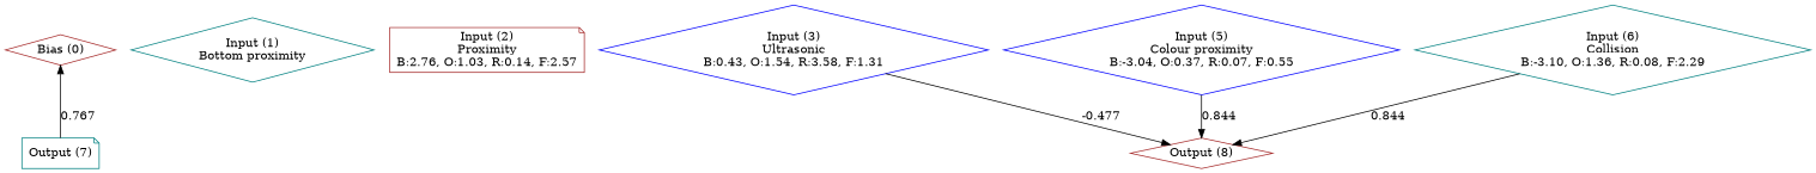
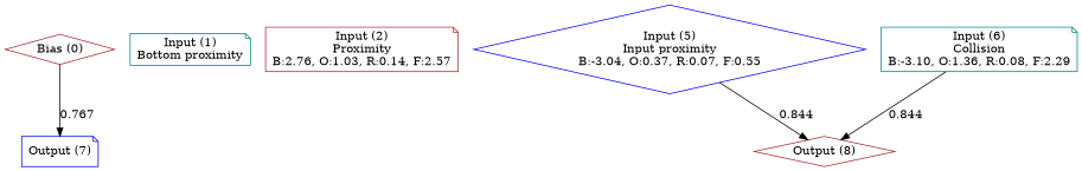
  digraph {
    node [color=brown shape=diamond]
    n1 [label="Bias (0)"]
-   n2 [color=teal label="Input (1)\nBottom proximity"]
+   n2 [color=teal label="Input (1)\nBottom proximity" shape=note]
    n3 [label="Input (2)\nProximity\nB:2.76, O:1.03, R:0.14, F:2.57" shape=note]
-   n4 [color=blue label="Input (3)\nUltrasonic\nB:0.43, O:1.54, R:3.58, F:1.31"]
-   n5 [color=blue label="Input (5)\nColour proximity\nB:-3.04, O:0.37, R:0.07, F:0.55"]
-   n6 [color=teal label="Input (6)\nCollision\nB:-3.10, O:1.36, R:0.08, F:2.29"]
-   n7 [color=teal label="Output (7)" shape=note]
+   n5 [color=blue label="Input (5)\nInput proximity\nB:-3.04, O:0.37, R:0.07, F:0.55"]
+   n6 [color=teal label="Input (6)\nCollision\nB:-3.10, O:1.36, R:0.08, F:2.29" shape=note]
+   n7 [color=blue label="Output (7)" shape=note]
    n8 [label="Output (8)"]
    subgraph sub_1 {
      rank=same
      n1
      n2
      n3
-     n4
      n5
      n6
    }
    subgraph sub_2 {
      rank=same
      n7
      n8
    }
-   n7 -> n1 [label=0.767]
-   n4 -> n8 [label=-0.477]
+   n1 -> n7 [label=0.767]
    n5 -> n8 [label=0.844]
    n6 -> n8 [label=0.844]
  }
